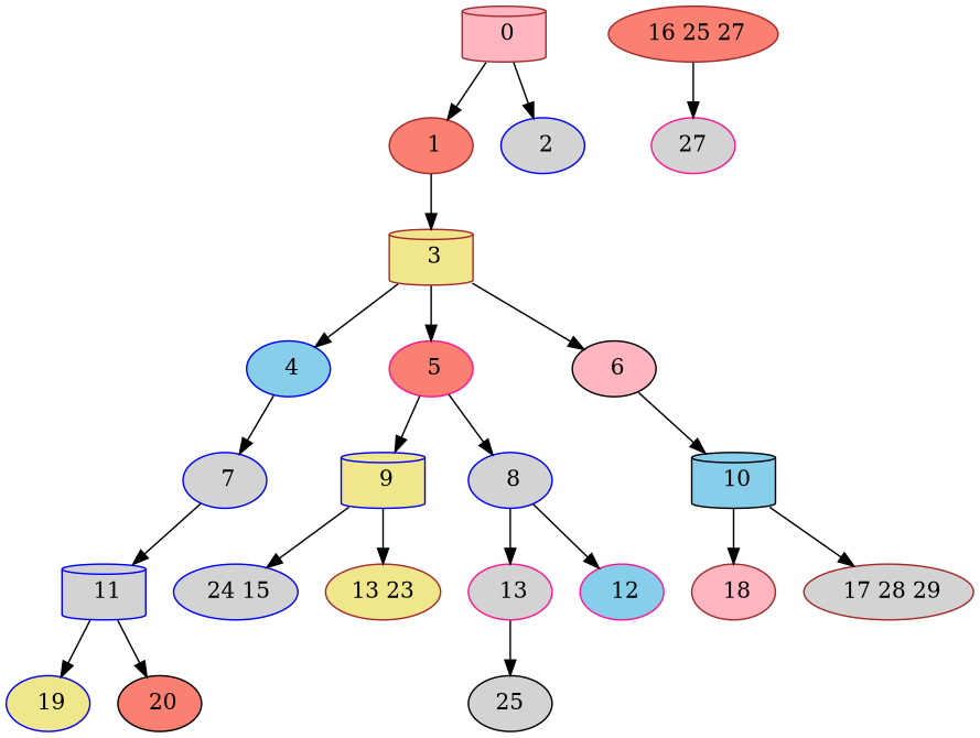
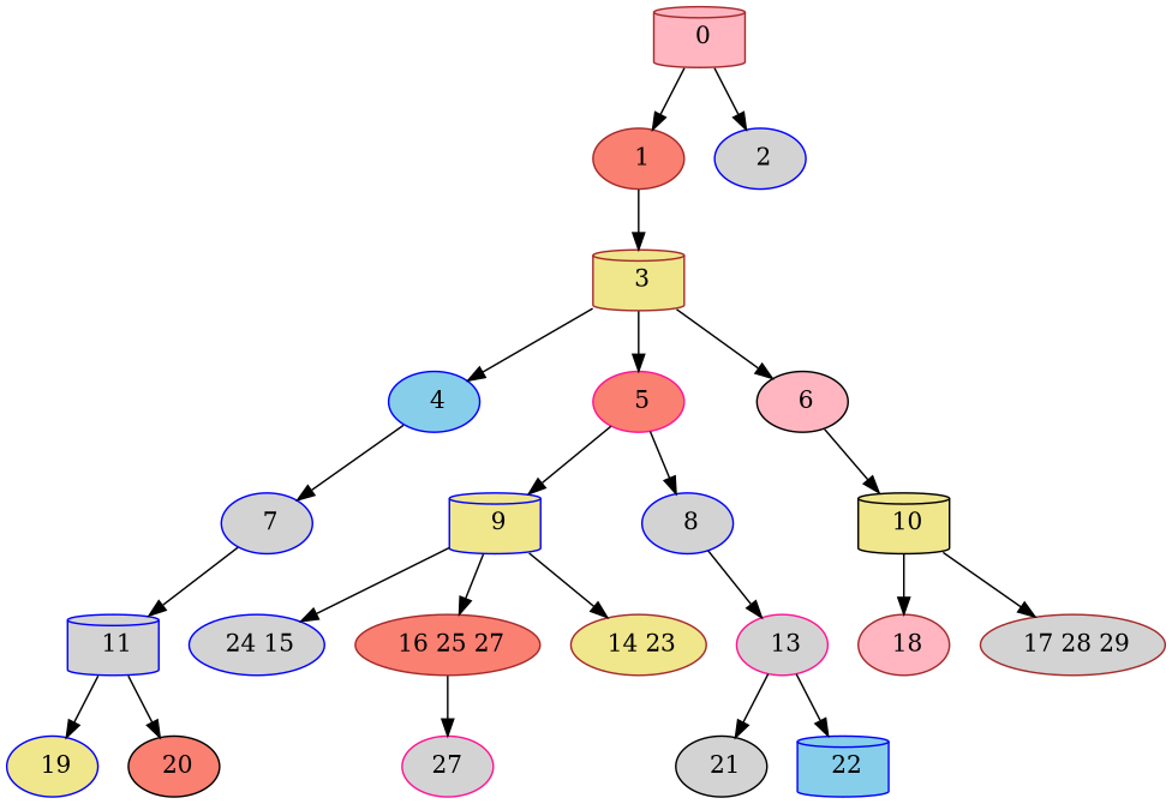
  digraph {
    node [color=blue fillcolor=lightgrey shape=ellipse style=filled]
    " 0" [color=brown fillcolor=lightpink shape=cylinder]
    " 1" [color=brown fillcolor=salmon]
    " 2"
    " 3" [color=brown fillcolor=khaki shape=cylinder]
    " 4" [fillcolor=skyblue]
    " 5" [color=deeppink fillcolor=salmon]
    " 6" [color=black fillcolor=lightpink]
    " 7"
    " 9" [fillcolor=khaki shape=cylinder]
    " 8"
-   " 10" [color=black fillcolor=skyblue shape=cylinder]
+   " 10" [color=black fillcolor=khaki shape=cylinder]
    " 11" [shape=cylinder]
    " 24 15"
    " 16 25 27" [color=brown fillcolor=salmon]
-   " 14 23" [color=brown fillcolor=khaki label="13 23"]
+   " 14 23" [color=brown fillcolor=khaki]
    " 13" [color=deeppink]
-   " 12" [color=deeppink fillcolor=skyblue]
    " 18" [color=brown fillcolor=lightpink]
    " 17 28 29" [color=brown]
    " 19" [fillcolor=khaki]
    " 20" [color=black fillcolor=salmon]
    n22 [color=deeppink label=27]
-   " 21" [color=black label=25]
+   " 21" [color=black]
+   " 22" [fillcolor=skyblue shape=cylinder]
    " 0" -> " 1"
    " 0" -> " 2"
    " 1" -> " 3"
    " 3" -> " 4"
    " 3" -> " 5"
    " 3" -> " 6"
    " 4" -> " 7"
    " 5" -> " 9"
    " 5" -> " 8"
    " 6" -> " 10"
    " 7" -> " 11"
    " 9" -> " 24 15"
+   " 9" -> " 16 25 27"
    " 9" -> " 14 23"
    " 8" -> " 13"
-   " 8" -> " 12"
    " 10" -> " 18"
    " 10" -> " 17 28 29"
    " 11" -> " 19"
    " 11" -> " 20"
    " 16 25 27" -> n22
    " 13" -> " 21"
+   " 13" -> " 22"
  }
